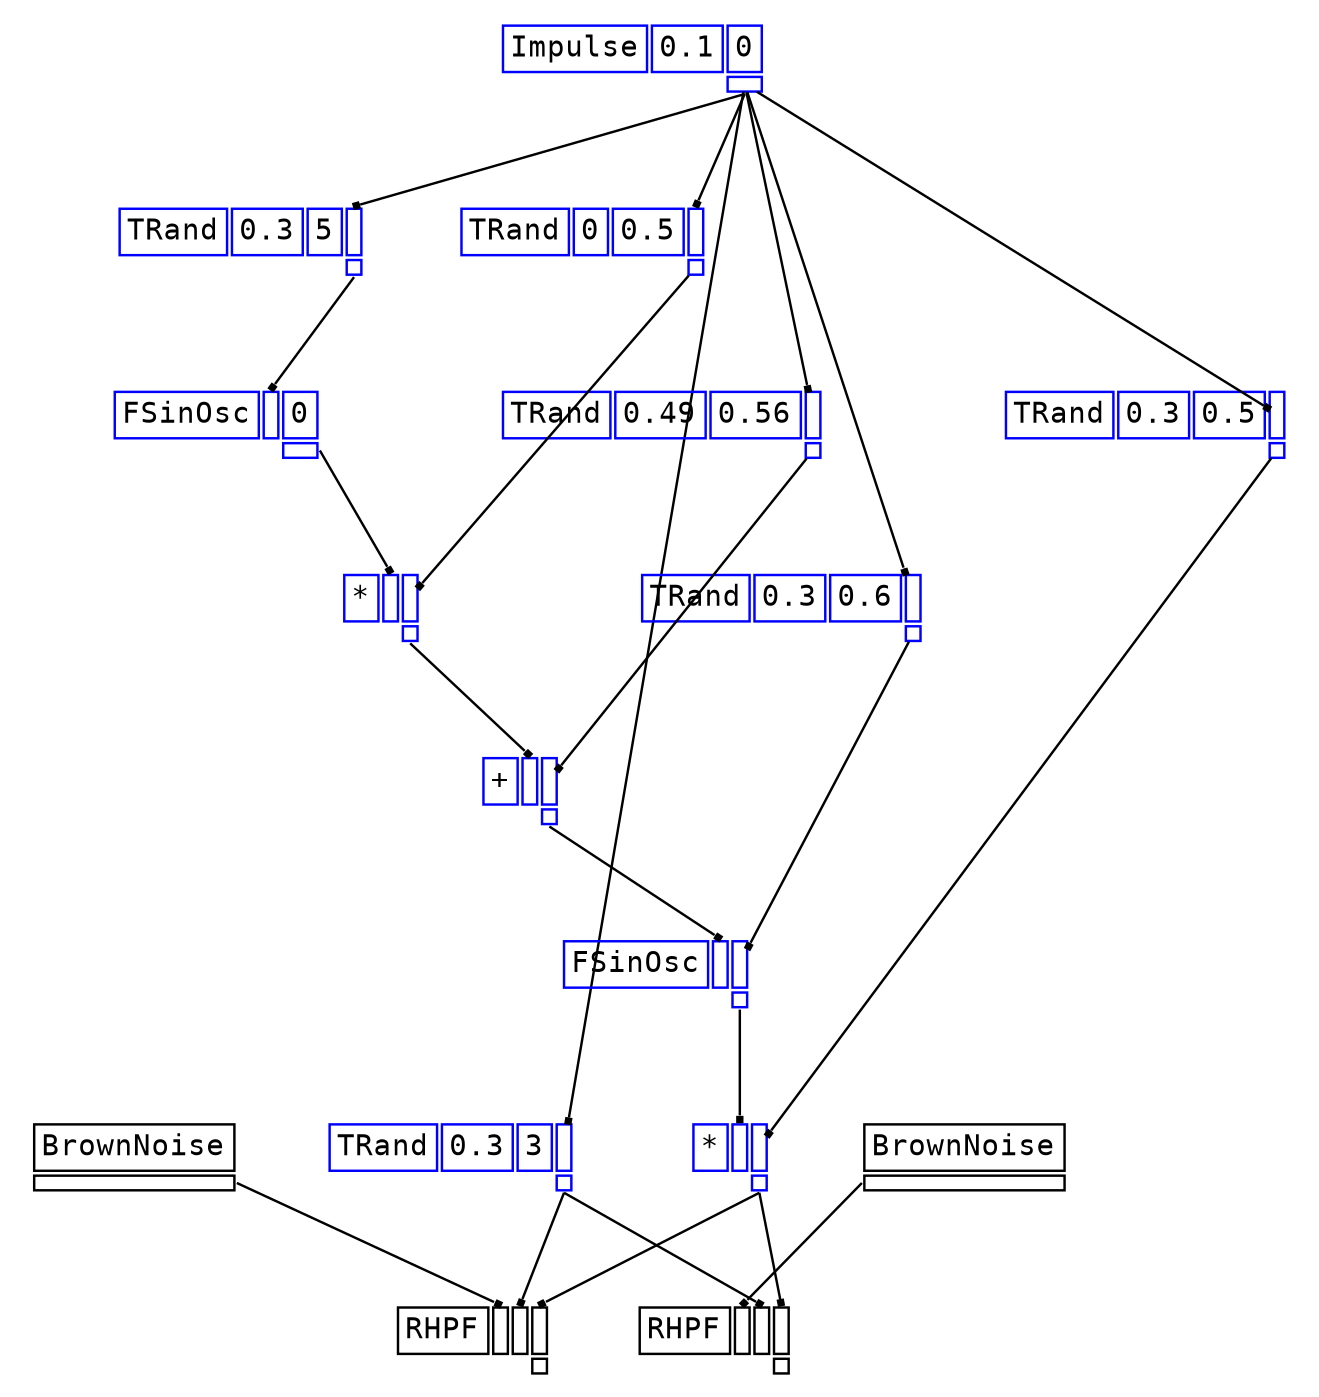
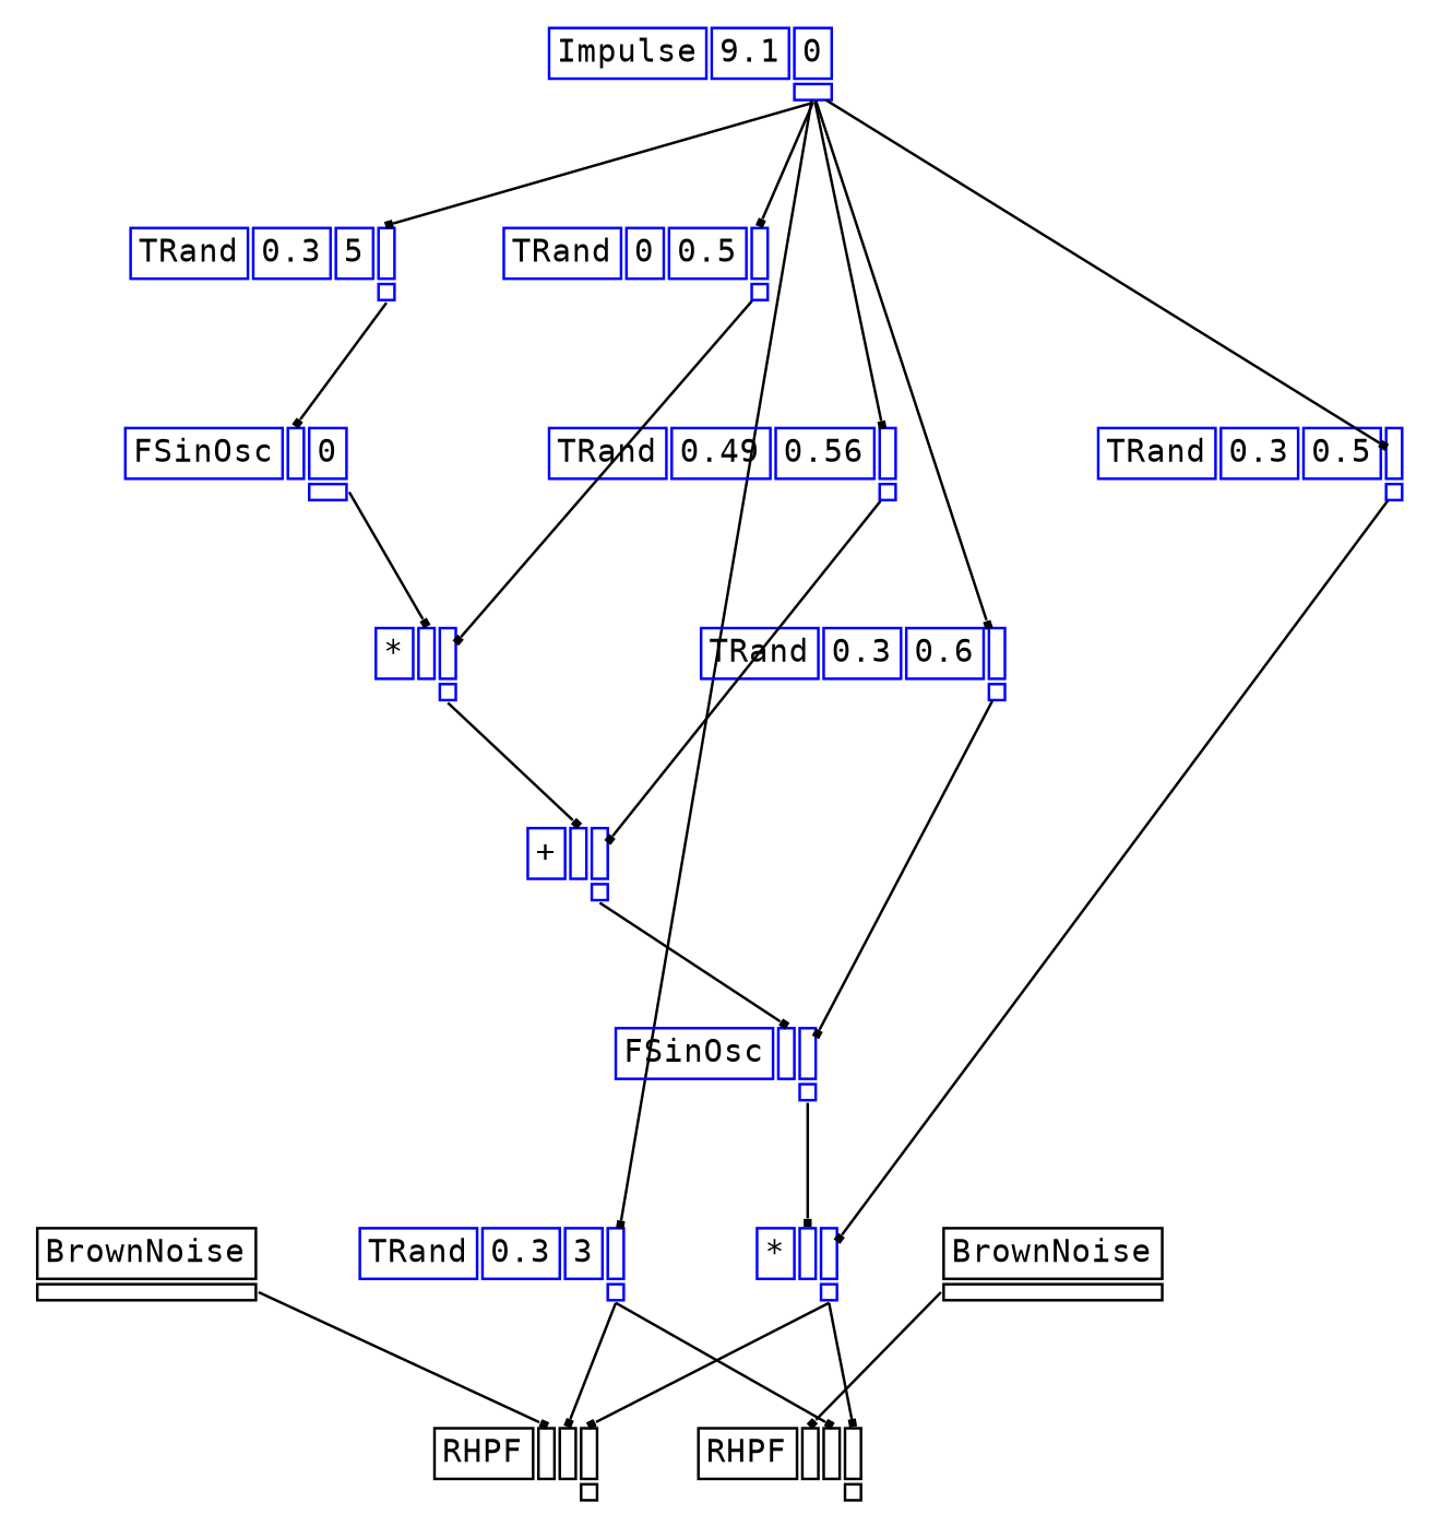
  digraph {
    splines=false
    fontname="DejaVu Sans Mono"
    node [color=blue fontname="DejaVu Sans Mono" fontsize=12 shape=plaintext]
    edge [arrowhead=box arrowsize=0.25 headport=i_2 tailport=o_0 fontname="DejaVu Sans Mono"]
    n1 [color=black label=<<TABLE BORDER="0" CELLBORDER="1"><TR><TD>BrownNoise</TD></TR><TR><TD PORT="o_0" ID="u_0:o_0"></TD></TR></TABLE>>]
    n2 [color=black label=<<TABLE BORDER="0" CELLBORDER="1"><TR><TD>RHPF</TD><TD PORT="i_0" ID="u_22:i_0"></TD><TD PORT="i_1" ID="u_22:i_1"></TD><TD PORT="i_2" ID="u_22:i_2"></TD></TR><TR><TD BORDER="0"></TD><TD BORDER="0"></TD><TD BORDER="0"></TD><TD PORT="o_0" ID="u_22:o_0"></TD></TR></TABLE>>]
-   n3 [label=<<TABLE BORDER="0" CELLBORDER="1"><TR><TD>Impulse</TD><TD ID="u_5:K_0">0.1</TD><TD ID="u_5:K_1">0</TD></TR><TR><TD BORDER="0"></TD><TD BORDER="0"></TD><TD PORT="o_0" ID="u_5:o_0"></TD></TR></TABLE>>]
+   n3 [label=<<TABLE BORDER="0" CELLBORDER="1"><TR><TD>Impulse</TD><TD ID="u_5:K_0">9.1</TD><TD ID="u_5:K_1">0</TD></TR><TR><TD BORDER="0"></TD><TD BORDER="0"></TD><TD PORT="o_0" ID="u_5:o_0"></TD></TR></TABLE>>]
    n4 [label=<<TABLE BORDER="0" CELLBORDER="1"><TR><TD>TRand</TD><TD ID="u_6:K_0">0.3</TD><TD ID="u_6:K_1">3</TD><TD PORT="i_2" ID="u_6:i_2"></TD></TR><TR><TD BORDER="0"></TD><TD BORDER="0"></TD><TD BORDER="0"></TD><TD PORT="o_0" ID="u_6:o_0"></TD></TR></TABLE>>]
    n5 [label=<<TABLE BORDER="0" CELLBORDER="1"><TR><TD>TRand</TD><TD ID="u_8:K_0">0.3</TD><TD ID="u_8:K_1">5</TD><TD PORT="i_2" ID="u_8:i_2"></TD></TR><TR><TD BORDER="0"></TD><TD BORDER="0"></TD><TD BORDER="0"></TD><TD PORT="o_0" ID="u_8:o_0"></TD></TR></TABLE>>]
    n6 [label=<<TABLE BORDER="0" CELLBORDER="1"><TR><TD>TRand</TD><TD ID="u_11:K_0">0</TD><TD ID="u_11:K_1">0.5</TD><TD PORT="i_2" ID="u_11:i_2"></TD></TR><TR><TD BORDER="0"></TD><TD BORDER="0"></TD><TD BORDER="0"></TD><TD PORT="o_0" ID="u_11:o_0"></TD></TR></TABLE>>]
    n7 [label=<<TABLE BORDER="0" CELLBORDER="1"><TR><TD>TRand</TD><TD ID="u_15:K_0">0.49</TD><TD ID="u_15:K_1">0.56</TD><TD PORT="i_2" ID="u_15:i_2"></TD></TR><TR><TD BORDER="0"></TD><TD BORDER="0"></TD><TD BORDER="0"></TD><TD PORT="o_0" ID="u_15:o_0"></TD></TR></TABLE>>]
    n8 [label=<<TABLE BORDER="0" CELLBORDER="1"><TR><TD>TRand</TD><TD ID="u_18:K_0">0.3</TD><TD ID="u_18:K_1">0.6</TD><TD PORT="i_2" ID="u_18:i_2"></TD></TR><TR><TD BORDER="0"></TD><TD BORDER="0"></TD><TD BORDER="0"></TD><TD PORT="o_0" ID="u_18:o_0"></TD></TR></TABLE>>]
    n9 [label=<<TABLE BORDER="0" CELLBORDER="1"><TR><TD>TRand</TD><TD ID="u_20:K_0">0.3</TD><TD ID="u_20:K_1">0.5</TD><TD PORT="i_2" ID="u_20:i_2"></TD></TR><TR><TD BORDER="0"></TD><TD BORDER="0"></TD><TD BORDER="0"></TD><TD PORT="o_0" ID="u_20:o_0"></TD></TR></TABLE>>]
    n10 [color=black label=<<TABLE BORDER="0" CELLBORDER="1"><TR><TD>RHPF</TD><TD PORT="i_0" ID="u_24:i_0"></TD><TD PORT="i_1" ID="u_24:i_1"></TD><TD PORT="i_2" ID="u_24:i_2"></TD></TR><TR><TD BORDER="0"></TD><TD BORDER="0"></TD><TD BORDER="0"></TD><TD PORT="o_0" ID="u_24:o_0"></TD></TR></TABLE>>]
    n11 [label=<<TABLE BORDER="0" CELLBORDER="1"><TR><TD>FSinOsc</TD><TD PORT="i_0" ID="u_9:i_0"></TD><TD ID="u_9:K_1">0</TD></TR><TR><TD BORDER="0"></TD><TD BORDER="0"></TD><TD PORT="o_0" ID="u_9:o_0"></TD></TR></TABLE>>]
    n12 [label=<<TABLE BORDER="0" CELLBORDER="1"><TR><TD>*</TD><TD PORT="i_0" ID="u_12:i_0"></TD><TD PORT="i_1" ID="u_12:i_1"></TD></TR><TR><TD BORDER="0"></TD><TD BORDER="0"></TD><TD PORT="o_0" ID="u_12:o_0"></TD></TR></TABLE>>]
    n13 [label=<<TABLE BORDER="0" CELLBORDER="1"><TR><TD>+</TD><TD PORT="i_0" ID="u_16:i_0"></TD><TD PORT="i_1" ID="u_16:i_1"></TD></TR><TR><TD BORDER="0"></TD><TD BORDER="0"></TD><TD PORT="o_0" ID="u_16:o_0"></TD></TR></TABLE>>]
    n14 [label=<<TABLE BORDER="0" CELLBORDER="1"><TR><TD>FSinOsc</TD><TD PORT="i_0" ID="u_19:i_0"></TD><TD PORT="i_1" ID="u_19:i_1"></TD></TR><TR><TD BORDER="0"></TD><TD BORDER="0"></TD><TD PORT="o_0" ID="u_19:o_0"></TD></TR></TABLE>>]
    n15 [label=<<TABLE BORDER="0" CELLBORDER="1"><TR><TD>*</TD><TD PORT="i_0" ID="u_21:i_0"></TD><TD PORT="i_1" ID="u_21:i_1"></TD></TR><TR><TD BORDER="0"></TD><TD BORDER="0"></TD><TD PORT="o_0" ID="u_21:o_0"></TD></TR></TABLE>>]
    n16 [color=black label=<<TABLE BORDER="0" CELLBORDER="1"><TR><TD>BrownNoise</TD></TR><TR><TD PORT="o_0" ID="u_23:o_0"></TD></TR></TABLE>>]
    n1 -> n2 [headport=i_0]
    n3 -> n4
    n3 -> n5
    n3 -> n6
    n3 -> n7
    n3 -> n8
    n3 -> n9
    n4 -> n2 [headport=i_1]
    n4 -> n10 [headport=i_1]
    n5 -> n11 [headport=i_0]
    n6 -> n12 [headport=i_1]
    n7 -> n13 [headport=i_1]
    n8 -> n14 [headport=i_1]
    n9 -> n15 [headport=i_1]
    n11 -> n12 [headport=i_0]
    n12 -> n13 [headport=i_0]
    n13 -> n14 [headport=i_0]
    n14 -> n15 [headport=i_0]
    n15 -> n2
    n15 -> n10
    n16 -> n10 [headport=i_0]
  }
